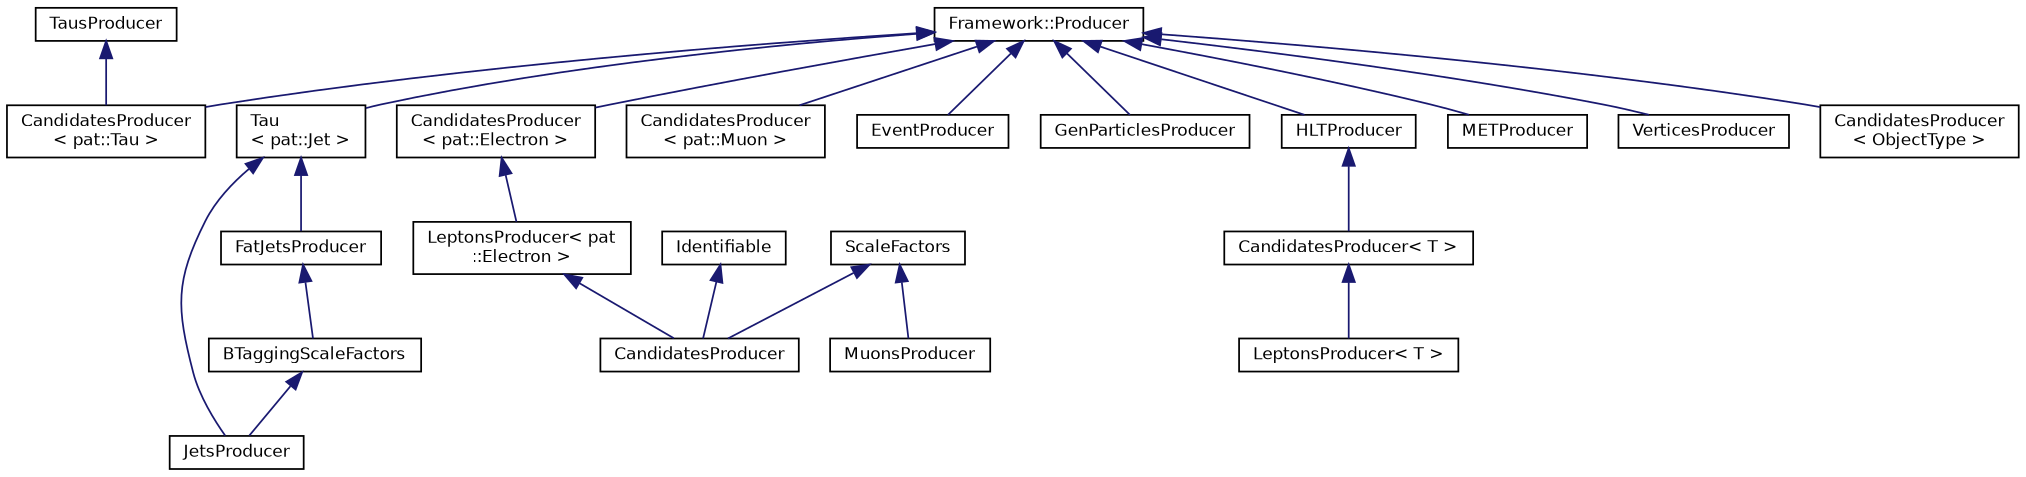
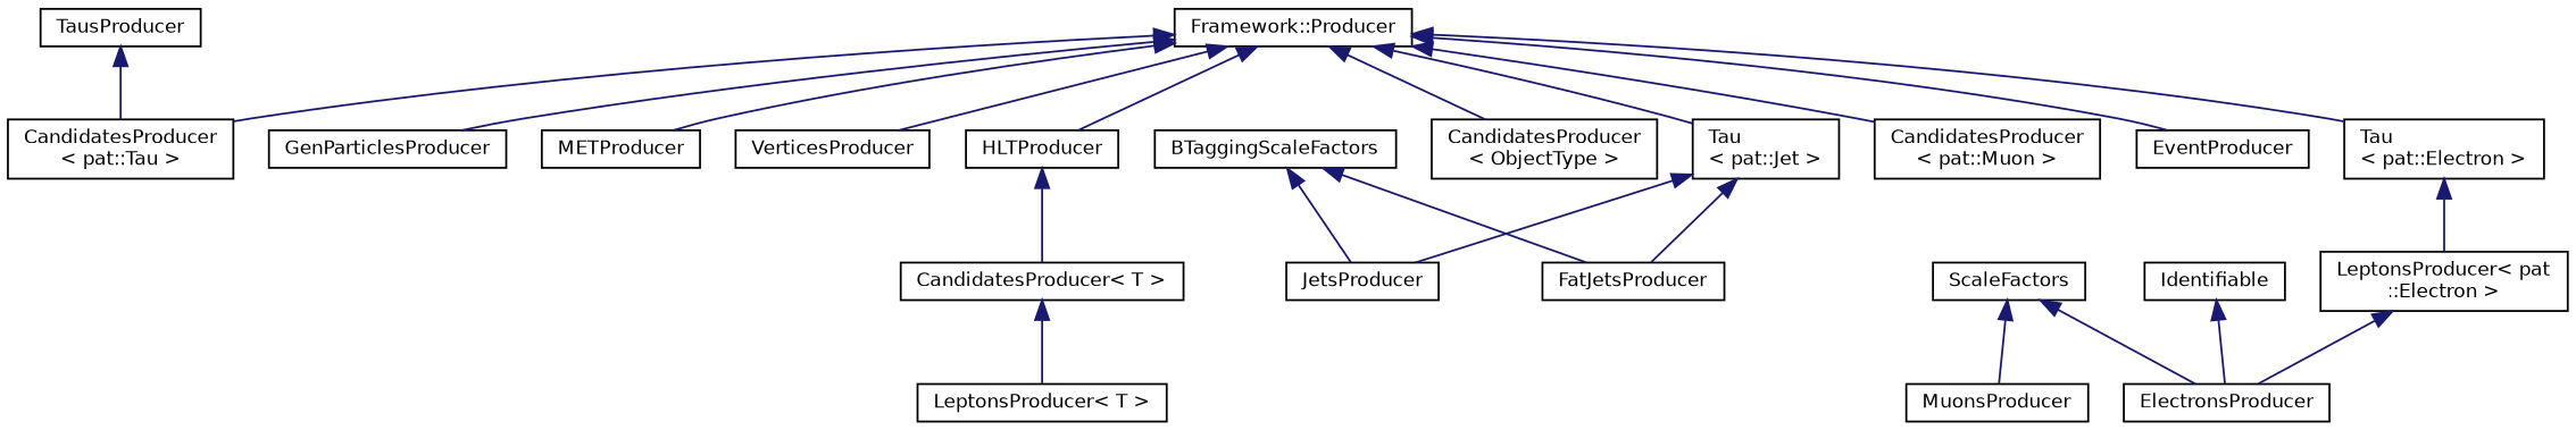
  digraph {
    rankdir=TB
    node [color=black fillcolor=white fontname=Helvetica fontsize=10 shape=record style=filled]
    edge [color=midnightblue dir=back fontname=Helvetica fontsize=10 labelfontname=Helvetica labelfontsize=10 style=solid]
    n1 [height=0.2 label=BTaggingScaleFactors width=0.4]
    n2 [height=0.2 label=FatJetsProducer width=0.4]
    n3 [height=0.2 label=JetsProducer width=0.4]
    n4 [height=0.2 label=Identifiable width=0.4]
-   n5 [height=0.2 label=CandidatesProducer width=0.4]
+   n5 [height=0.2 label=ElectronsProducer width=0.4]
    n6 [height=0.2 label="Framework::Producer" width=0.4]
    n7 [height=0.2 label="CandidatesProducer\l\< ObjectType \>" width=0.4]
-   n8 [height=0.2 label="CandidatesProducer\l\< pat::Electron \>" width=0.4]
+   n8 [height=0.2 label="Tau\l\< pat::Electron \>" width=0.4]
    n9 [height=0.2 label="Tau\l\< pat::Jet \>" width=0.4]
    n10 [height=0.2 label="CandidatesProducer\l\< pat::Muon \>" width=0.4]
    n11 [height=0.2 label="CandidatesProducer\l\< pat::Tau \>" width=0.4]
    n12 [height=0.2 label=EventProducer width=0.4]
    n13 [height=0.2 label=GenParticlesProducer width=0.4]
    n14 [height=0.2 label=HLTProducer width=0.4]
    n15 [height=0.2 label=METProducer width=0.4]
    n16 [height=0.2 label=VerticesProducer width=0.4]
    n17 [height=0.2 label="LeptonsProducer\< pat\l::Electron \>" width=0.4]
    n18 [height=0.2 label="CandidatesProducer\< T \>" width=0.4]
    n19 [height=0.2 label="LeptonsProducer\< T \>" width=0.4]
    n20 [height=0.2 label=MuonsProducer width=0.4]
    n21 [height=0.2 label=TausProducer width=0.4]
    n22 [height=0.2 label=ScaleFactors width=0.4]
-   n2 -> n1
+   n1 -> n2
    n1 -> n3
    n4 -> n5
    n6 -> n7
    n6 -> n8
    n6 -> n9
    n6 -> n10
    n6 -> n11
    n6 -> n12
    n6 -> n13
    n6 -> n14
    n6 -> n15
    n6 -> n16
    n8 -> n17
    n9 -> n2
    n9 -> n3
    n14 -> n18
    n17 -> n5
    n18 -> n19
    n21 -> n11
    n22 -> n5
    n22 -> n20
  }
